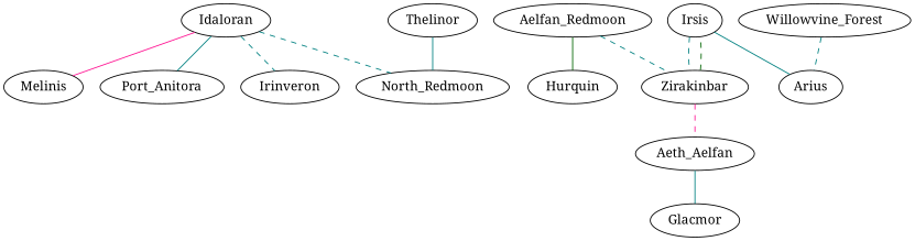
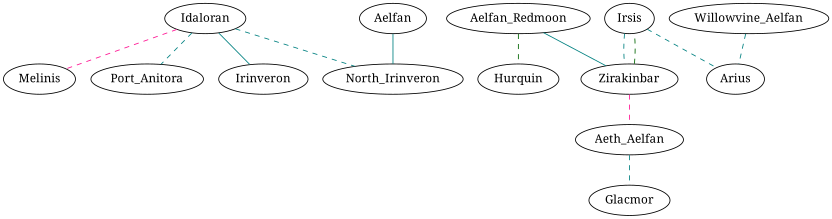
  graph {
    fontname="Noto Serif"
    node [fontname="Noto Serif"]
    edge [color=teal fontname="Noto Serif" style=dashed]
    Idaloran
    Melinis
    Port_Anitora
-   North_Redmoon
+   North_Redmoon [label=North_Irinveron]
    Irinveron
    Irsis
    Zirakinbar
    Arius
    Aeth_Aelfan
-   Thelinor
+   Thelinor [label=Aelfan]
    n11 [label=Aelfan_Redmoon]
    Hurquin
    Glacmor
-   Willowvine_Forest
-   Idaloran -- Melinis [color=deeppink style=solid]
-   Idaloran -- Port_Anitora [style=solid]
+   Willowvine_Forest [label=Willowvine_Aelfan]
+   Idaloran -- Melinis [color=deeppink]
+   Idaloran -- Port_Anitora
    Idaloran -- North_Redmoon
-   Idaloran -- Irinveron
+   Idaloran -- Irinveron [style=solid]
    Irsis -- Zirakinbar
-   Irsis -- Arius [style=solid]
+   Irsis -- Arius
    Zirakinbar -- Irsis [color=darkgreen]
    Zirakinbar -- Aeth_Aelfan [color=deeppink]
-   Aeth_Aelfan -- Glacmor [style=solid]
+   Aeth_Aelfan -- Glacmor
    Thelinor -- North_Redmoon [style=solid]
-   n11 -- Zirakinbar
-   n11 -- Hurquin [color=darkgreen style=solid]
+   n11 -- Zirakinbar [style=solid]
+   n11 -- Hurquin [color=darkgreen]
    Willowvine_Forest -- Arius
  }
